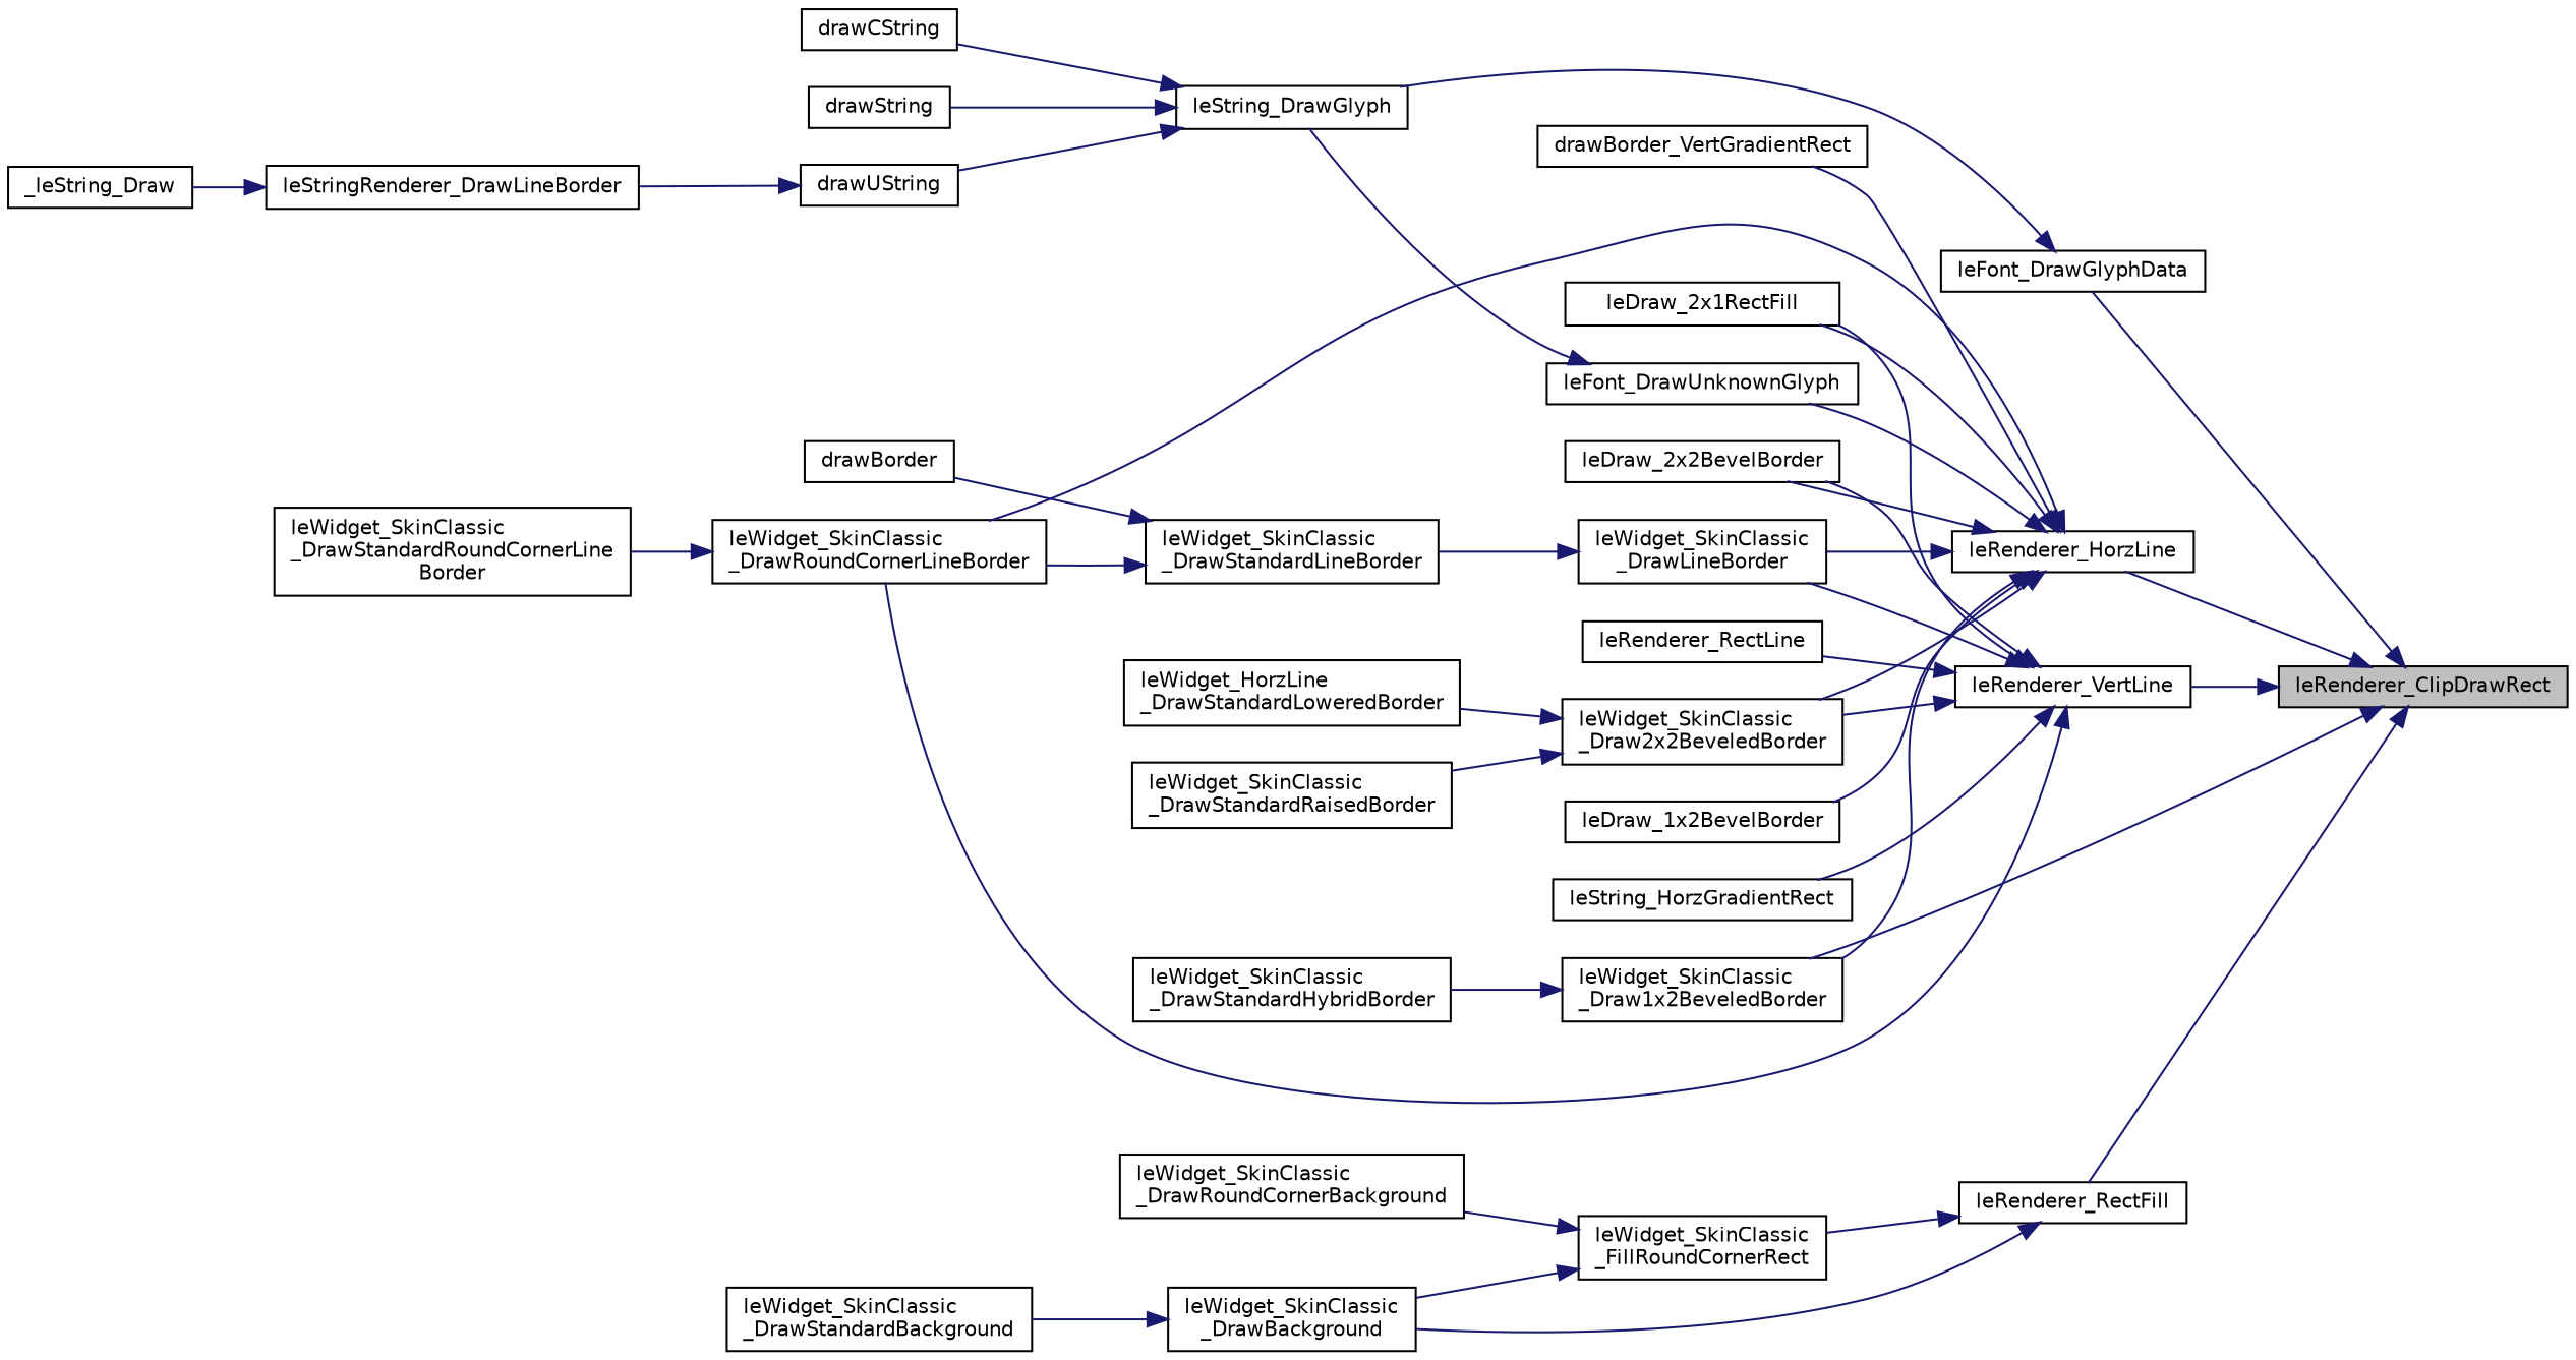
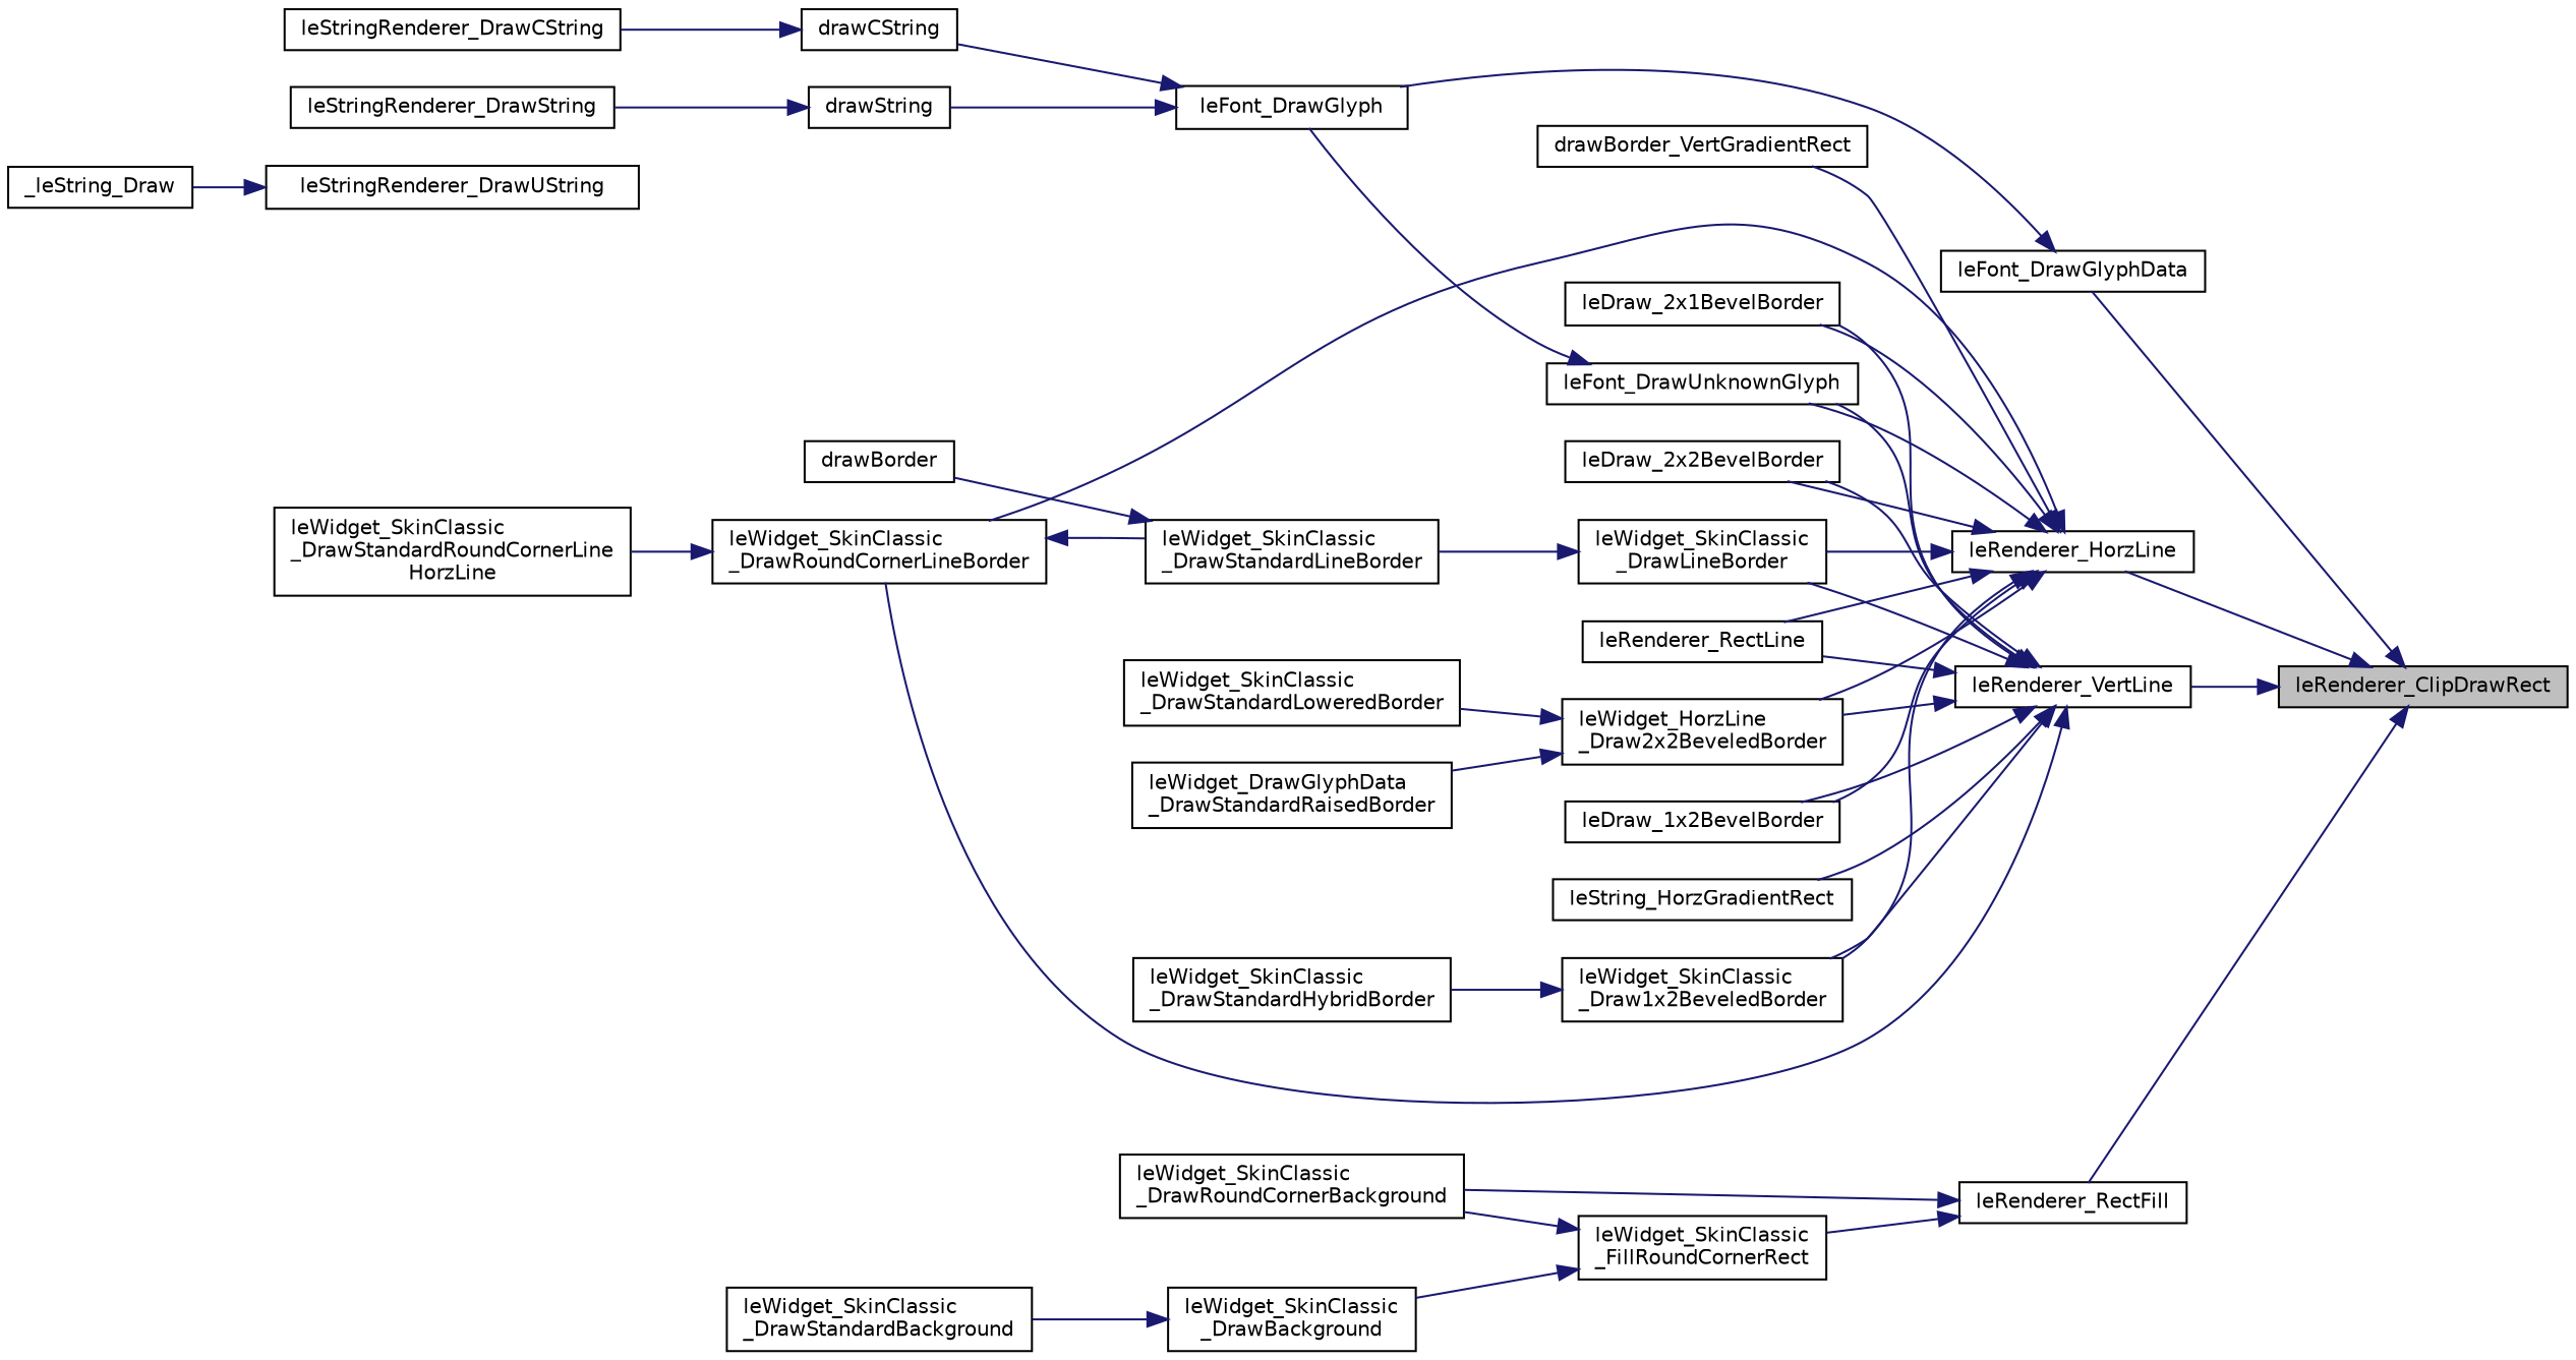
  digraph {
    rankdir=RL
    node [color=black fillcolor=white fontname=Helvetica fontsize=10 shape=record style=filled]
    edge [color=midnightblue dir=back fontname=Helvetica fontsize=10 labelfontname=Helvetica labelfontsize=10 style=solid]
    n1 [fillcolor=grey75 fontcolor=black height=0.2 label=leRenderer_ClipDrawRect width=0.4]
    n2 [height=0.2 label=leFont_DrawGlyphData width=0.4]
    n3 [height=0.2 label=leRenderer_HorzLine width=0.4]
    n4 [height=0.2 label=leRenderer_RectFill width=0.4]
    n5 [height=0.2 label=leRenderer_VertLine width=0.4]
-   n6 [height=0.2 label=leString_DrawGlyph width=0.4]
+   n6 [height=0.2 label=leFont_DrawGlyph width=0.4]
    n7 [height=0.2 label=leDraw_1x2BevelBorder width=0.4]
-   n8 [height=0.2 label=leDraw_2x1RectFill width=0.4]
+   n8 [height=0.2 label=leDraw_2x1BevelBorder width=0.4]
    n9 [height=0.2 label=leDraw_2x2BevelBorder width=0.4]
    n10 [height=0.2 label=leFont_DrawUnknownGlyph width=0.4]
    n11 [height=0.2 label=leRenderer_RectLine width=0.4]
    n12 [height=0.2 label=drawBorder_VertGradientRect width=0.4]
    n13 [height=0.2 label="leWidget_SkinClassic\l_Draw1x2BeveledBorder" width=0.4]
-   n14 [height=0.2 label="leWidget_SkinClassic\l_Draw2x2BeveledBorder" width=0.4]
+   n14 [height=0.2 label="leWidget_HorzLine\l_Draw2x2BeveledBorder" width=0.4]
    n15 [height=0.2 label="leWidget_SkinClassic\l_DrawLineBorder" width=0.4]
    n16 [height=0.2 label="leWidget_SkinClassic\l_DrawRoundCornerLineBorder" width=0.4]
    n17 [height=0.2 label="leWidget_SkinClassic\l_DrawBackground" width=0.4]
    n18 [height=0.2 label="leWidget_SkinClassic\l_FillRoundCornerRect" width=0.4]
    n19 [height=0.2 label=leString_HorzGradientRect width=0.4]
    n20 [height=0.2 label=drawCString width=0.4]
    n21 [height=0.2 label=drawString width=0.4]
-   n22 [height=0.2 label=drawUString width=0.4]
-   n25 [height=0.2 label=leStringRenderer_DrawLineBorder width=0.4]
+   n23 [height=0.2 label=leStringRenderer_DrawCString width=0.4]
+   n24 [height=0.2 label=leStringRenderer_DrawString width=0.4]
+   n25 [height=0.2 label=leStringRenderer_DrawUString width=0.4]
    n26 [height=0.2 label=_leString_Draw width=0.4]
    n27 [height=0.2 label="leWidget_SkinClassic\l_DrawStandardHybridBorder" width=0.4]
-   n28 [height=0.2 label="leWidget_HorzLine\l_DrawStandardLoweredBorder" width=0.4]
-   n29 [height=0.2 label="leWidget_SkinClassic\l_DrawStandardRaisedBorder" width=0.4]
+   n28 [height=0.2 label="leWidget_SkinClassic\l_DrawStandardLoweredBorder" width=0.4]
+   n29 [height=0.2 label="leWidget_DrawGlyphData\l_DrawStandardRaisedBorder" width=0.4]
    n30 [height=0.2 label="leWidget_SkinClassic\l_DrawStandardLineBorder" width=0.4]
-   n31 [height=0.2 label="leWidget_SkinClassic\l_DrawStandardRoundCornerLine\lBorder" width=0.4]
+   n31 [height=0.2 label="leWidget_SkinClassic\l_DrawStandardRoundCornerLine\lHorzLine" width=0.4]
    n32 [height=0.2 label=drawBorder width=0.4]
    n33 [height=0.2 label="leWidget_SkinClassic\l_DrawStandardBackground" width=0.4]
    n34 [height=0.2 label="leWidget_SkinClassic\l_DrawRoundCornerBackground" width=0.4]
    n1 -> n2
    n1 -> n3
    n1 -> n4
    n1 -> n5
    n2 -> n6
    n3 -> n7
    n3 -> n8
    n3 -> n9
    n3 -> n10
+   n3 -> n11
    n3 -> n12
    n3 -> n13
    n3 -> n14
    n3 -> n15
    n3 -> n16
-   n4 -> n17
+   n4 -> n34
    n4 -> n18
+   n5 -> n7
    n5 -> n8
    n5 -> n9
+   n5 -> n10
    n5 -> n11
-   n1 -> n13
+   n5 -> n13
    n5 -> n14
    n5 -> n15
    n5 -> n16
    n5 -> n19
    n6 -> n20
    n6 -> n21
-   n6 -> n22
    n10 -> n6
    n13 -> n27
    n14 -> n28
    n14 -> n29
    n15 -> n30
-   n30 -> n16
+   n16 -> n30
    n16 -> n31
    n17 -> n33
    n18 -> n17
    n18 -> n34
-   n22 -> n25
+   n20 -> n23
+   n21 -> n24
    n25 -> n26
    n30 -> n32
  }
